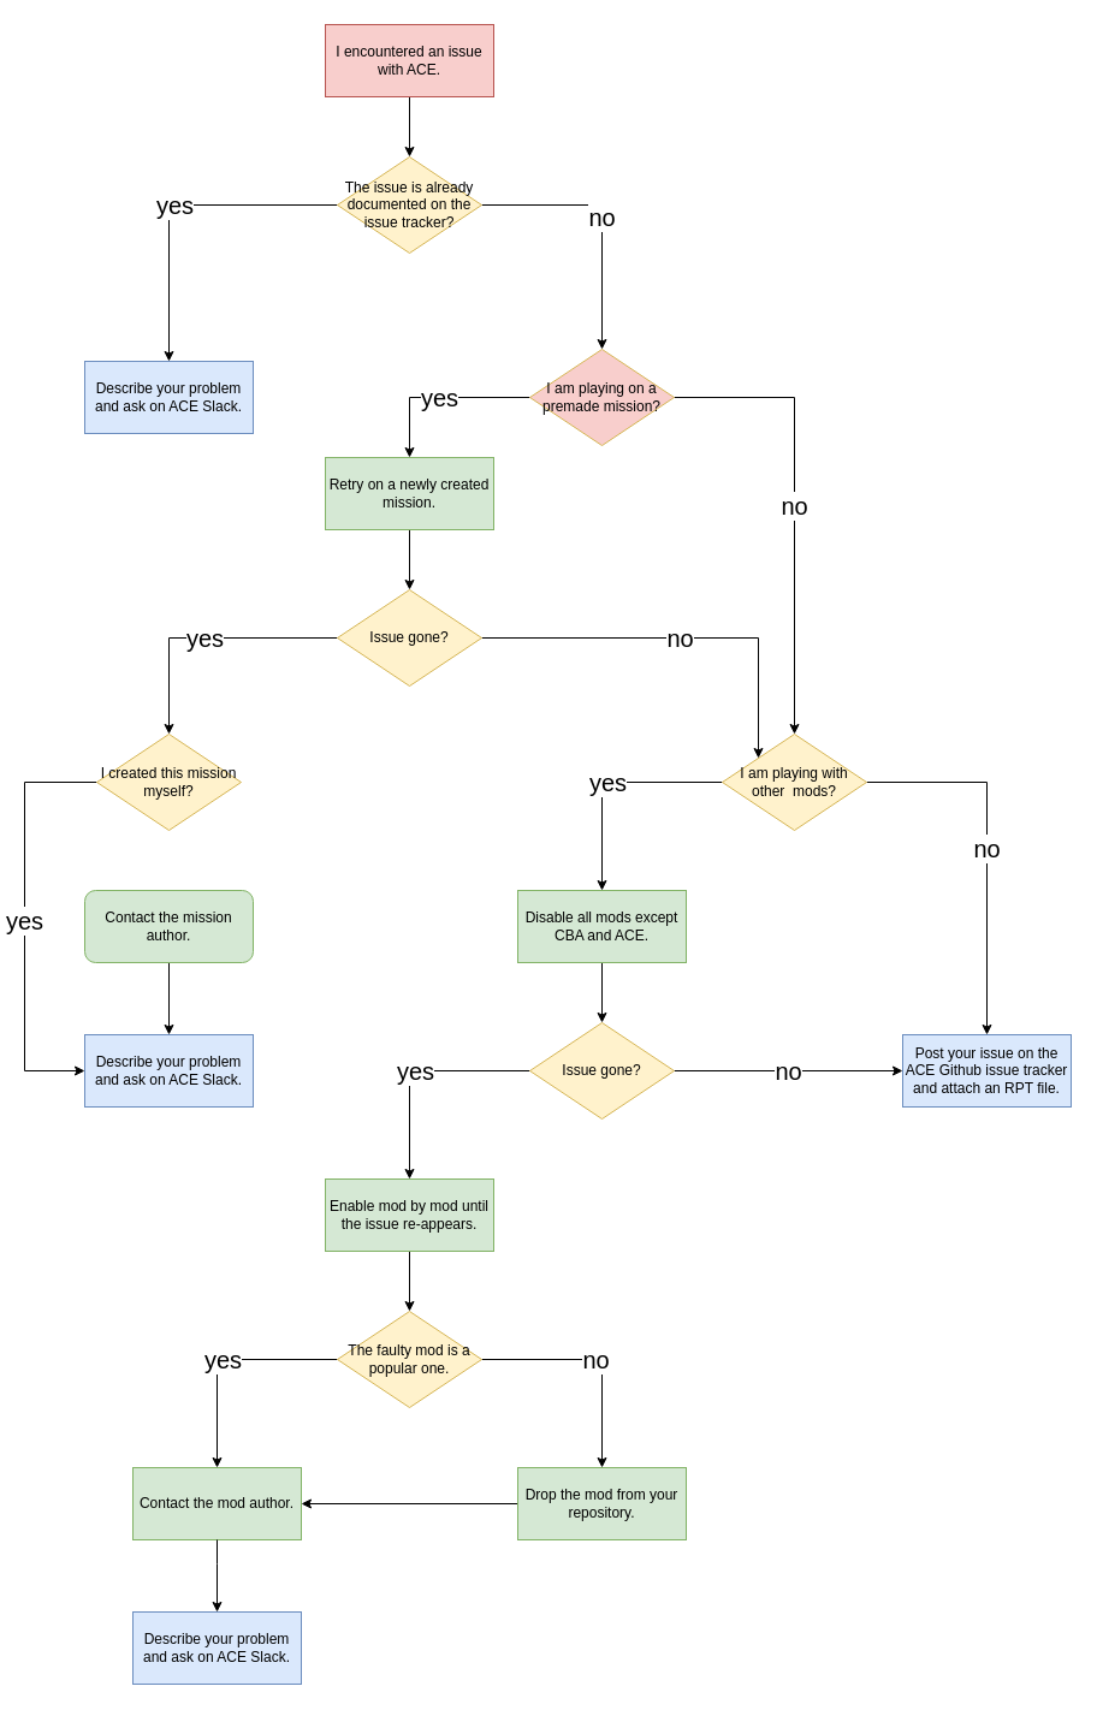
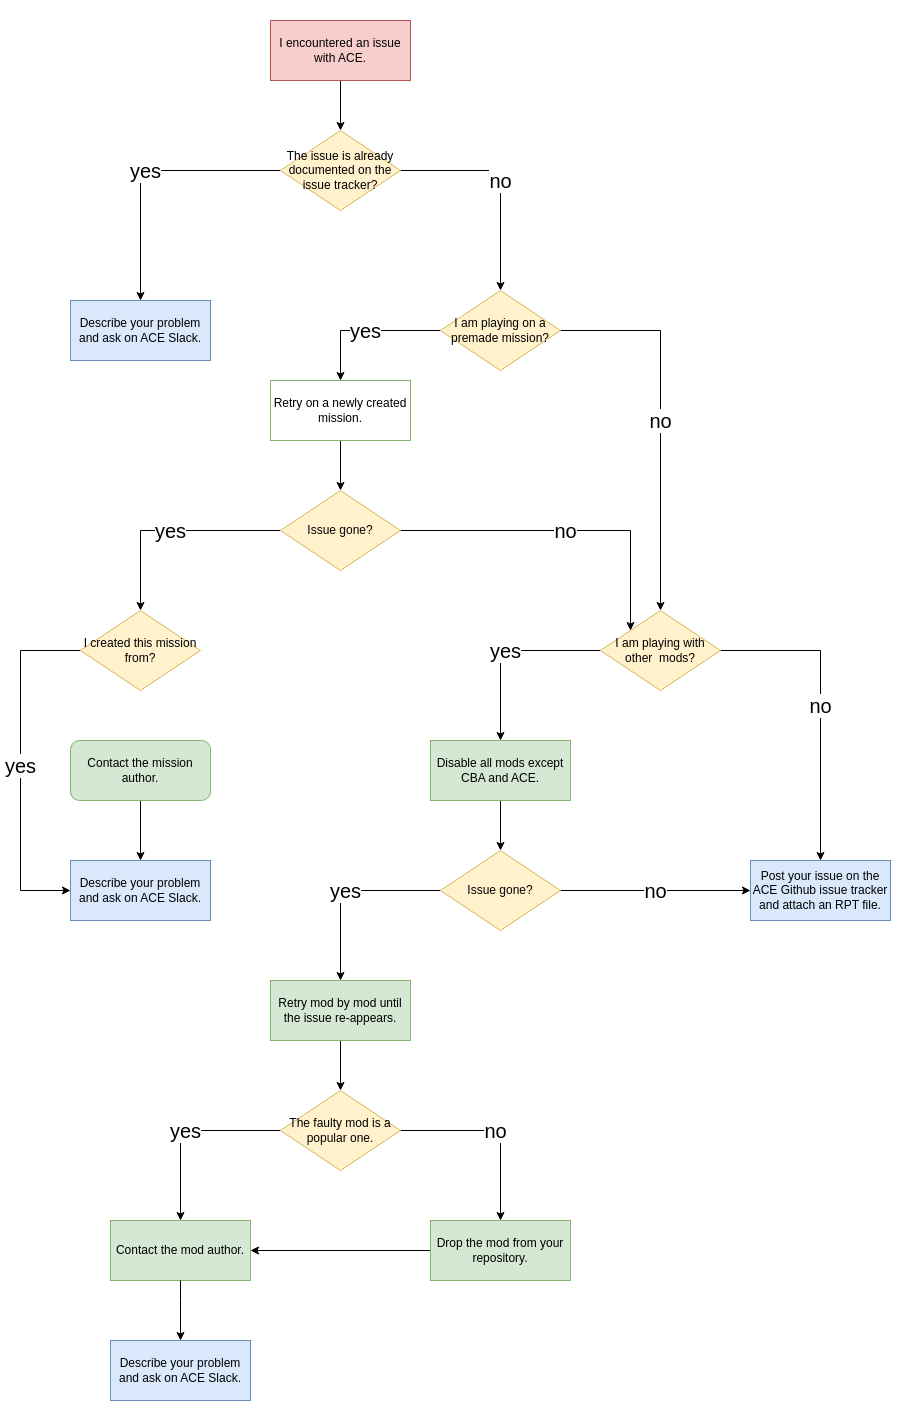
  <mxCell id="0" />
  <mxCell id="1" parent="0" />
  <mxCell id="2" style="edgeStyle=orthogonalEdgeStyle;rounded=0;jumpSize=6;orthogonalLoop=1;jettySize=auto;html=1;entryX=0.5;entryY=0;entryDx=0;entryDy=0;fontSize=20;" parent="1" source="3" target="35" edge="1"><mxGeometry relative="1" as="geometry" /></mxCell>
  <mxCell id="3" value="I encountered an issue with ACE." style="rounded=0;whiteSpace=wrap;html=1;fillColor=#f8cecc;strokeColor=#b85450;" parent="1" vertex="1"><mxGeometry x="270" y="20" width="140" height="60" as="geometry" /></mxCell>
  <mxCell id="4" value="yes" style="edgeStyle=orthogonalEdgeStyle;rounded=0;orthogonalLoop=1;jettySize=auto;html=1;entryX=0.5;entryY=0;entryDx=0;entryDy=0;fontSize=20;" parent="1" source="6" target="8" edge="1"><mxGeometry relative="1" as="geometry" /></mxCell>
  <mxCell id="5" value="no" style="edgeStyle=orthogonalEdgeStyle;rounded=0;jumpSize=6;orthogonalLoop=1;jettySize=auto;html=1;fontSize=20;entryX=0.5;entryY=0;entryDx=0;entryDy=0;" parent="1" source="6" target="19" edge="1"><mxGeometry relative="1" as="geometry"><mxPoint x="670" y="310" as="targetPoint" /></mxGeometry></mxCell>
- <mxCell id="6" value="I am playing on a premade mission?" style="rhombus;whiteSpace=wrap;html=1;fillColor=#f8cecc;strokeColor=#d6b656;" parent="1" vertex="1"><mxGeometry x="440" y="290" width="120" height="80" as="geometry" /></mxCell>
+ <mxCell id="6" value="I am playing on a premade mission?" style="rhombus;whiteSpace=wrap;html=1;fillColor=#fff2cc;strokeColor=#d6b656;" parent="1" vertex="1"><mxGeometry x="440" y="290" width="120" height="80" as="geometry" /></mxCell>
  <mxCell id="7" style="edgeStyle=orthogonalEdgeStyle;rounded=0;jumpSize=6;orthogonalLoop=1;jettySize=auto;html=1;entryX=0.5;entryY=0;entryDx=0;entryDy=0;fontSize=20;" parent="1" source="8" target="11" edge="1"><mxGeometry relative="1" as="geometry" /></mxCell>
- <mxCell id="8" value="Retry on a newly created mission." style="rounded=0;whiteSpace=wrap;html=1;fillColor=#d5e8d4;strokeColor=#82b366;" parent="1" vertex="1"><mxGeometry x="270" y="380" width="140" height="60" as="geometry" /></mxCell>
+ <mxCell id="8" value="Retry on a newly created mission." style="rounded=0;whiteSpace=wrap;html=1;fillColor=#ffffff;strokeColor=#82b366;" parent="1" vertex="1"><mxGeometry x="270" y="380" width="140" height="60" as="geometry" /></mxCell>
  <mxCell id="9" value="yes" style="edgeStyle=orthogonalEdgeStyle;rounded=0;orthogonalLoop=1;jettySize=auto;html=1;fontSize=20;entryX=0.5;entryY=0;entryDx=0;entryDy=0;" parent="1" source="11" target="13" edge="1"><mxGeometry relative="1" as="geometry"><mxPoint x="180" y="580" as="targetPoint" /></mxGeometry></mxCell>
  <mxCell id="10" value="no" style="edgeStyle=orthogonalEdgeStyle;rounded=0;jumpSize=6;orthogonalLoop=1;jettySize=auto;html=1;fontSize=20;entryX=0;entryY=0;entryDx=0;entryDy=0;" parent="1" source="11" target="19" edge="1"><mxGeometry relative="1" as="geometry"><mxPoint x="630" y="570" as="targetPoint" /><Array as="points"><mxPoint x="630" y="530" /></Array></mxGeometry></mxCell>
  <mxCell id="11" value="Issue gone?" style="rhombus;whiteSpace=wrap;html=1;fillColor=#fff2cc;strokeColor=#d6b656;" parent="1" vertex="1"><mxGeometry x="280" y="490" width="120" height="80" as="geometry" /></mxCell>
  <mxCell id="12" value="yes" style="edgeStyle=orthogonalEdgeStyle;rounded=0;jumpSize=6;orthogonalLoop=1;jettySize=auto;html=1;entryX=0;entryY=0.5;entryDx=0;entryDy=0;fontSize=20;" parent="1" source="13" target="14" edge="1"><mxGeometry relative="1" as="geometry"><Array as="points"><mxPoint x="20" y="650" /><mxPoint x="20" y="890" /></Array></mxGeometry></mxCell>
- <mxCell id="13" value="I created this mission myself?" style="rhombus;whiteSpace=wrap;html=1;fillColor=#fff2cc;strokeColor=#d6b656;" parent="1" vertex="1"><mxGeometry x="80" y="610" width="120" height="80" as="geometry" /></mxCell>
+ <mxCell id="13" value="I created this mission from?" style="rhombus;whiteSpace=wrap;html=1;fillColor=#fff2cc;strokeColor=#d6b656;" parent="1" vertex="1"><mxGeometry x="80" y="610" width="120" height="80" as="geometry" /></mxCell>
  <mxCell id="14" value="Describe your problem and ask on ACE Slack." style="rounded=0;whiteSpace=wrap;html=1;fillColor=#dae8fc;strokeColor=#6c8ebf;" parent="1" vertex="1"><mxGeometry x="70" y="860" width="140" height="60" as="geometry" /></mxCell>
  <mxCell id="15" style="edgeStyle=orthogonalEdgeStyle;rounded=0;jumpSize=6;orthogonalLoop=1;jettySize=auto;html=1;entryX=0.5;entryY=0;entryDx=0;entryDy=0;fontSize=20;" parent="1" source="16" target="14" edge="1"><mxGeometry relative="1" as="geometry" /></mxCell>
  <mxCell id="16" value="Contact the mission author." style="whiteSpace=wrap;html=1;fillColor=#d5e8d4;strokeColor=#82b366;rounded=1;" parent="1" vertex="1"><mxGeometry x="70" y="740" width="140" height="60" as="geometry" /></mxCell>
  <mxCell id="17" value="no" style="edgeStyle=orthogonalEdgeStyle;rounded=0;jumpSize=6;orthogonalLoop=1;jettySize=auto;html=1;entryX=0.5;entryY=0;entryDx=0;entryDy=0;fontSize=20;" parent="1" source="19" target="25" edge="1"><mxGeometry relative="1" as="geometry" /></mxCell>
  <mxCell id="18" value="yes" style="edgeStyle=orthogonalEdgeStyle;rounded=0;jumpSize=6;orthogonalLoop=1;jettySize=auto;html=1;fontSize=20;" parent="1" source="19" target="21" edge="1"><mxGeometry relative="1" as="geometry" /></mxCell>
  <mxCell id="19" value="I am playing with other&amp;nbsp; mods?" style="rhombus;whiteSpace=wrap;html=1;fillColor=#fff2cc;strokeColor=#d6b656;" parent="1" vertex="1"><mxGeometry x="600" y="610" width="120" height="80" as="geometry" /></mxCell>
  <mxCell id="20" style="edgeStyle=orthogonalEdgeStyle;rounded=0;jumpSize=6;orthogonalLoop=1;jettySize=auto;html=1;entryX=0.5;entryY=0;entryDx=0;entryDy=0;fontSize=20;" parent="1" source="21" target="24" edge="1"><mxGeometry relative="1" as="geometry" /></mxCell>
  <mxCell id="21" value="Disable all mods except CBA and ACE." style="rounded=0;whiteSpace=wrap;html=1;fillColor=#d5e8d4;strokeColor=#82b366;" parent="1" vertex="1"><mxGeometry x="430" y="740" width="140" height="60" as="geometry" /></mxCell>
  <mxCell id="22" value="no" style="edgeStyle=orthogonalEdgeStyle;rounded=0;jumpSize=6;orthogonalLoop=1;jettySize=auto;html=1;fontSize=20;entryX=0;entryY=0.5;entryDx=0;entryDy=0;" parent="1" source="24" target="25" edge="1"><mxGeometry relative="1" as="geometry"><mxPoint x="740" y="900" as="targetPoint" /></mxGeometry></mxCell>
  <mxCell id="23" value="yes" style="edgeStyle=orthogonalEdgeStyle;rounded=0;jumpSize=6;orthogonalLoop=1;jettySize=auto;html=1;entryX=0.5;entryY=0;entryDx=0;entryDy=0;fontSize=20;" parent="1" source="24" target="27" edge="1"><mxGeometry relative="1" as="geometry" /></mxCell>
  <mxCell id="24" value="Issue gone?" style="rhombus;whiteSpace=wrap;html=1;fillColor=#fff2cc;strokeColor=#d6b656;" parent="1" vertex="1"><mxGeometry x="440" y="850" width="120" height="80" as="geometry" /></mxCell>
  <mxCell id="25" value="Post your issue on the ACE Github issue tracker and attach an RPT file." style="rounded=0;whiteSpace=wrap;html=1;fillColor=#dae8fc;strokeColor=#6c8ebf;" parent="1" vertex="1"><mxGeometry x="750" y="860" width="140" height="60" as="geometry" /></mxCell>
  <mxCell id="26" style="edgeStyle=orthogonalEdgeStyle;rounded=0;jumpSize=6;orthogonalLoop=1;jettySize=auto;html=1;entryX=0.5;entryY=0;entryDx=0;entryDy=0;fontSize=20;" parent="1" source="27" target="30" edge="1"><mxGeometry relative="1" as="geometry" /></mxCell>
- <mxCell id="27" value="Enable mod by mod until the issue re-appears." style="rounded=0;whiteSpace=wrap;html=1;fillColor=#d5e8d4;strokeColor=#82b366;" parent="1" vertex="1"><mxGeometry x="270" y="980" width="140" height="60" as="geometry" /></mxCell>
+ <mxCell id="27" value="Retry mod by mod until the issue re-appears." style="rounded=0;whiteSpace=wrap;html=1;fillColor=#d5e8d4;strokeColor=#82b366;" parent="1" vertex="1"><mxGeometry x="270" y="980" width="140" height="60" as="geometry" /></mxCell>
  <mxCell id="28" value="yes" style="edgeStyle=orthogonalEdgeStyle;rounded=0;jumpSize=6;orthogonalLoop=1;jettySize=auto;html=1;fontSize=20;" parent="1" source="30" target="32" edge="1"><mxGeometry relative="1" as="geometry" /></mxCell>
  <mxCell id="29" value="no" style="edgeStyle=orthogonalEdgeStyle;rounded=0;jumpSize=6;orthogonalLoop=1;jettySize=auto;html=1;entryX=0.5;entryY=0;entryDx=0;entryDy=0;fontSize=20;" parent="1" source="30" target="37" edge="1"><mxGeometry relative="1" as="geometry" /></mxCell>
  <mxCell id="30" value="The faulty mod is a popular one." style="rhombus;whiteSpace=wrap;html=1;fillColor=#fff2cc;strokeColor=#d6b656;" parent="1" vertex="1"><mxGeometry x="280" y="1090" width="120" height="80" as="geometry" /></mxCell>
  <mxCell id="31" style="edgeStyle=orthogonalEdgeStyle;rounded=0;jumpSize=6;orthogonalLoop=1;jettySize=auto;html=1;entryX=1;entryY=0.5;entryDx=0;entryDy=0;fontSize=20;exitX=0;exitY=0.5;exitDx=0;exitDy=0;" parent="1" source="37" target="32" edge="1"><mxGeometry relative="1" as="geometry"><Array as="points" /><mxPoint x="420" y="1330" as="sourcePoint" /></mxGeometry></mxCell>
  <mxCell id="32" value="Contact the mod author." style="rounded=0;whiteSpace=wrap;html=1;fillColor=#d5e8d4;strokeColor=#82b366;" parent="1" vertex="1"><mxGeometry x="110" y="1220" width="140" height="60" as="geometry" /></mxCell>
  <mxCell id="33" value="no" style="edgeStyle=orthogonalEdgeStyle;rounded=0;jumpSize=6;orthogonalLoop=1;jettySize=auto;html=1;entryX=0.5;entryY=0;entryDx=0;entryDy=0;fontSize=20;" parent="1" source="35" target="6" edge="1"><mxGeometry relative="1" as="geometry" /></mxCell>
  <mxCell id="34" value="yes" style="edgeStyle=orthogonalEdgeStyle;rounded=0;jumpSize=6;orthogonalLoop=1;jettySize=auto;html=1;entryX=0.5;entryY=0;entryDx=0;entryDy=0;fontSize=20;" parent="1" source="35" target="39" edge="1"><mxGeometry relative="1" as="geometry" /></mxCell>
  <mxCell id="35" value="The issue is already documented on the issue tracker?" style="rhombus;whiteSpace=wrap;html=1;fillColor=#fff2cc;strokeColor=#d6b656;" parent="1" vertex="1"><mxGeometry x="280" width="120" height="80" as="geometry" y="130" /></mxCell>
  <mxCell id="36" style="edgeStyle=orthogonalEdgeStyle;rounded=0;jumpSize=6;orthogonalLoop=1;jettySize=auto;html=1;entryX=0.5;entryY=0;entryDx=0;entryDy=0;fontSize=20;exitX=0.5;exitY=1;exitDx=0;exitDy=0;" parent="1" source="32" target="38" edge="1"><mxGeometry relative="1" as="geometry"><Array as="points"><mxPoint x="180" y="1300" /><mxPoint x="180" y="1300" /></Array></mxGeometry></mxCell>
  <mxCell id="37" value="Drop the mod from your repository." style="rounded=0;whiteSpace=wrap;html=1;fillColor=#d5e8d4;strokeColor=#82b366;" parent="1" vertex="1"><mxGeometry x="430" y="1220" width="140" height="60" as="geometry" /></mxCell>
  <mxCell id="38" value="Describe your problem and ask on ACE Slack." style="rounded=0;whiteSpace=wrap;html=1;fillColor=#dae8fc;strokeColor=#6c8ebf;" parent="1" vertex="1"><mxGeometry x="110" y="1340" width="140" height="60" as="geometry" /></mxCell>
  <mxCell id="39" value="Describe your problem and ask on ACE Slack." style="rounded=0;whiteSpace=wrap;html=1;fillColor=#dae8fc;strokeColor=#6c8ebf;" parent="1" vertex="1"><mxGeometry x="70" y="300" width="140" height="60" as="geometry" /></mxCell>
